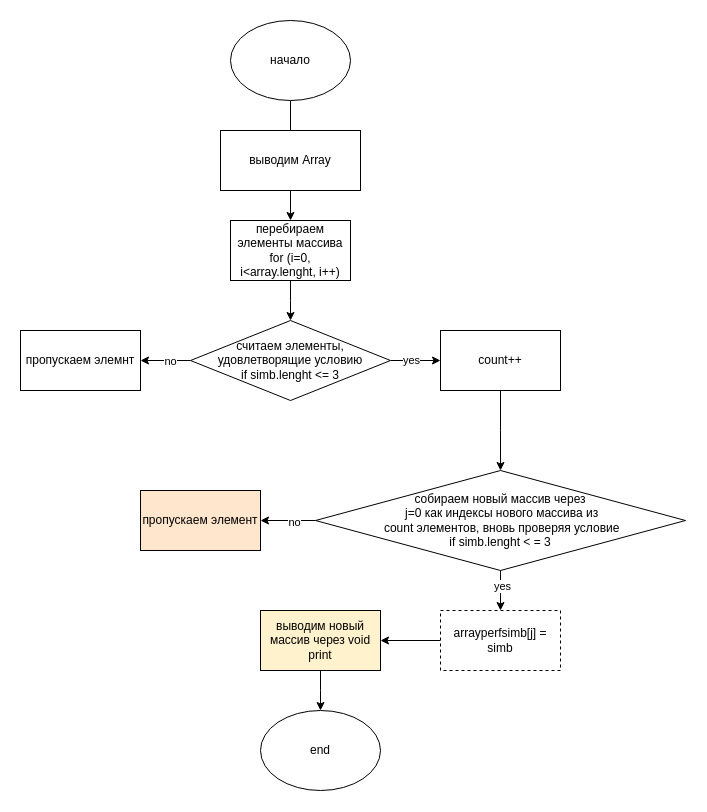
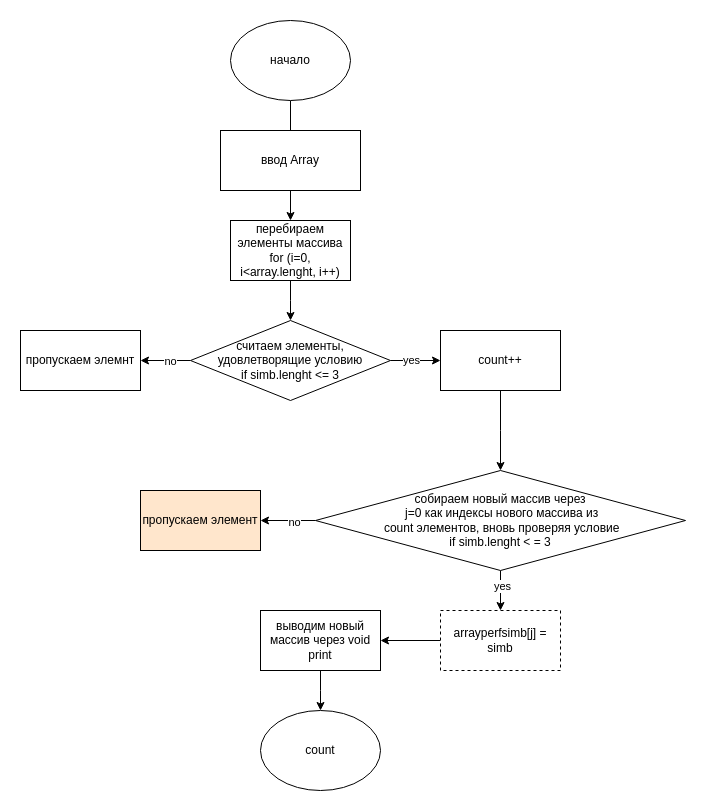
  <mxCell id="0" />
  <mxCell id="1" parent="0" />
  <mxCell id="2" style="edgeStyle=orthogonalEdgeStyle;rounded=0;orthogonalLoop=1;jettySize=auto;html=1;entryX=0.5;entryY=0;entryDx=0;entryDy=0;endArrow=none;" edge="1" parent="1" source="3" target="5"><mxGeometry relative="1" as="geometry" /></mxCell>
  <mxCell id="3" value="начало" style="ellipse;whiteSpace=wrap;html=1;" vertex="1" parent="1"><mxGeometry x="230" y="20" width="120" height="80" as="geometry" /></mxCell>
  <mxCell id="4" value="" style="edgeStyle=orthogonalEdgeStyle;rounded=0;orthogonalLoop=1;jettySize=auto;html=1;" edge="1" parent="1" source="5" target="7"><mxGeometry relative="1" as="geometry" /></mxCell>
- <mxCell id="5" value="выводим Array" style="rounded=0;whiteSpace=wrap;html=1;" vertex="1" parent="1"><mxGeometry x="220" y="130" width="140" height="60" as="geometry" /></mxCell>
+ <mxCell id="5" value="ввод Array" style="rounded=0;whiteSpace=wrap;html=1;" vertex="1" parent="1"><mxGeometry x="220" y="130" width="140" height="60" as="geometry" /></mxCell>
  <mxCell id="6" style="edgeStyle=orthogonalEdgeStyle;rounded=0;orthogonalLoop=1;jettySize=auto;html=1;" edge="1" parent="1" source="7"><mxGeometry relative="1" as="geometry"><mxPoint x="290" y="320" as="targetPoint" /></mxGeometry></mxCell>
  <mxCell id="7" value="перебираем элементы массива&lt;br&gt;for (i=0, i&amp;lt;array.lenght, i++)" style="whiteSpace=wrap;html=1;rounded=0;" vertex="1" parent="1"><mxGeometry x="230" y="220" width="120" height="60" as="geometry" /></mxCell>
  <mxCell id="8" value="" style="edgeStyle=orthogonalEdgeStyle;rounded=0;orthogonalLoop=1;jettySize=auto;html=1;" edge="1" parent="1" source="12" target="15"><mxGeometry relative="1" as="geometry" /></mxCell>
  <mxCell id="9" value="yes" style="edgeLabel;html=1;align=center;verticalAlign=middle;resizable=0;points=[];" vertex="1" connectable="0" parent="8"><mxGeometry x="-0.216" y="1" relative="1" as="geometry"><mxPoint as="offset" /></mxGeometry></mxCell>
  <mxCell id="10" value="" style="edgeStyle=orthogonalEdgeStyle;rounded=0;orthogonalLoop=1;jettySize=auto;html=1;" edge="1" parent="1" source="12" target="23"><mxGeometry relative="1" as="geometry" /></mxCell>
  <mxCell id="11" value="no" style="edgeLabel;html=1;align=center;verticalAlign=middle;resizable=0;points=[];" vertex="1" connectable="0" parent="10"><mxGeometry x="-0.156" relative="1" as="geometry"><mxPoint as="offset" /></mxGeometry></mxCell>
  <mxCell id="12" value="считаем элементы, удовлетворящие условию&lt;br style=&quot;border-color: var(--border-color);&quot;&gt;if simb.lenght &amp;lt;= 3" style="rhombus;whiteSpace=wrap;html=1;" vertex="1" parent="1"><mxGeometry x="190" y="320" width="200" height="80" as="geometry" /></mxCell>
  <mxCell id="13" value="" style="edgeStyle=orthogonalEdgeStyle;rounded=0;orthogonalLoop=1;jettySize=auto;html=1;" edge="1" parent="1" source="15"><mxGeometry relative="1" as="geometry"><mxPoint x="500" y="470" as="targetPoint" /></mxGeometry></mxCell>
  <mxCell id="14" value="&lt;br&gt;" style="edgeLabel;html=1;align=center;verticalAlign=middle;resizable=0;points=[];" vertex="1" connectable="0" parent="13"><mxGeometry x="-0.261" y="1" relative="1" as="geometry"><mxPoint as="offset" /></mxGeometry></mxCell>
  <mxCell id="15" value="count++" style="whiteSpace=wrap;html=1;" vertex="1" parent="1"><mxGeometry x="440" y="330" width="120" height="60" as="geometry" /></mxCell>
  <mxCell id="16" style="edgeStyle=orthogonalEdgeStyle;rounded=0;orthogonalLoop=1;jettySize=auto;html=1;entryX=0.5;entryY=0;entryDx=0;entryDy=0;" edge="1" parent="1" source="20" target="22"><mxGeometry relative="1" as="geometry" /></mxCell>
  <mxCell id="17" value="yes" style="edgeLabel;html=1;align=center;verticalAlign=middle;resizable=0;points=[];" vertex="1" connectable="0" parent="16"><mxGeometry x="-0.25" y="1" relative="1" as="geometry"><mxPoint as="offset" /></mxGeometry></mxCell>
  <mxCell id="18" style="edgeStyle=orthogonalEdgeStyle;rounded=0;orthogonalLoop=1;jettySize=auto;html=1;" edge="1" parent="1" source="20"><mxGeometry relative="1" as="geometry"><mxPoint x="260" y="520" as="targetPoint" /></mxGeometry></mxCell>
  <mxCell id="19" value="no" style="edgeLabel;html=1;align=center;verticalAlign=middle;resizable=0;points=[];" vertex="1" connectable="0" parent="18"><mxGeometry x="-0.218" y="1" relative="1" as="geometry"><mxPoint as="offset" /></mxGeometry></mxCell>
  <mxCell id="20" value="собираем новый массив через&lt;br&gt;&amp;nbsp;j=0 как индексы нового массива из&lt;br&gt;&amp;nbsp;count элементов, вновь проверяя условие&lt;br&gt;if simb.lenght &amp;lt; = 3" style="rhombus;whiteSpace=wrap;html=1;" vertex="1" parent="1"><mxGeometry x="315" y="470" width="370" height="100" as="geometry" /></mxCell>
  <mxCell id="21" style="edgeStyle=orthogonalEdgeStyle;rounded=0;orthogonalLoop=1;jettySize=auto;html=1;" edge="1" parent="1" source="22"><mxGeometry relative="1" as="geometry"><mxPoint x="380" y="640" as="targetPoint" /></mxGeometry></mxCell>
  <mxCell id="22" value="arrayperfsimb[j] = simb" style="rounded=0;whiteSpace=wrap;html=1;dashed=1;" vertex="1" parent="1"><mxGeometry x="440" y="610" width="120" height="60" as="geometry" /></mxCell>
  <mxCell id="23" value="пропускаем элемнт" style="whiteSpace=wrap;html=1;" vertex="1" parent="1"><mxGeometry x="20" y="330" width="120" height="60" as="geometry" /></mxCell>
  <mxCell id="24" value="пропускаем элемент" style="rounded=0;whiteSpace=wrap;html=1;fillColor=#ffe6cc;" vertex="1" parent="1"><mxGeometry x="140" y="490" width="120" height="60" as="geometry" /></mxCell>
  <mxCell id="25" style="edgeStyle=orthogonalEdgeStyle;rounded=0;orthogonalLoop=1;jettySize=auto;html=1;" edge="1" parent="1" source="26"><mxGeometry relative="1" as="geometry"><mxPoint x="320" y="710" as="targetPoint" /></mxGeometry></mxCell>
- <mxCell id="26" value="выводим новый массив через void print" style="rounded=0;whiteSpace=wrap;html=1;fillColor=#fff2cc;" vertex="1" parent="1"><mxGeometry x="260" y="610" width="120" height="60" as="geometry" /></mxCell>
- <mxCell id="27" value="end" style="ellipse;whiteSpace=wrap;html=1;" vertex="1" parent="1"><mxGeometry x="260" y="710" width="120" height="80" as="geometry" /></mxCell>
+ <mxCell id="26" value="выводим новый массив через void print" style="rounded=0;whiteSpace=wrap;html=1;" vertex="1" parent="1"><mxGeometry x="260" y="610" width="120" height="60" as="geometry" /></mxCell>
+ <mxCell id="27" value="count" style="ellipse;whiteSpace=wrap;html=1;" vertex="1" parent="1"><mxGeometry x="260" y="710" width="120" height="80" as="geometry" /></mxCell>
